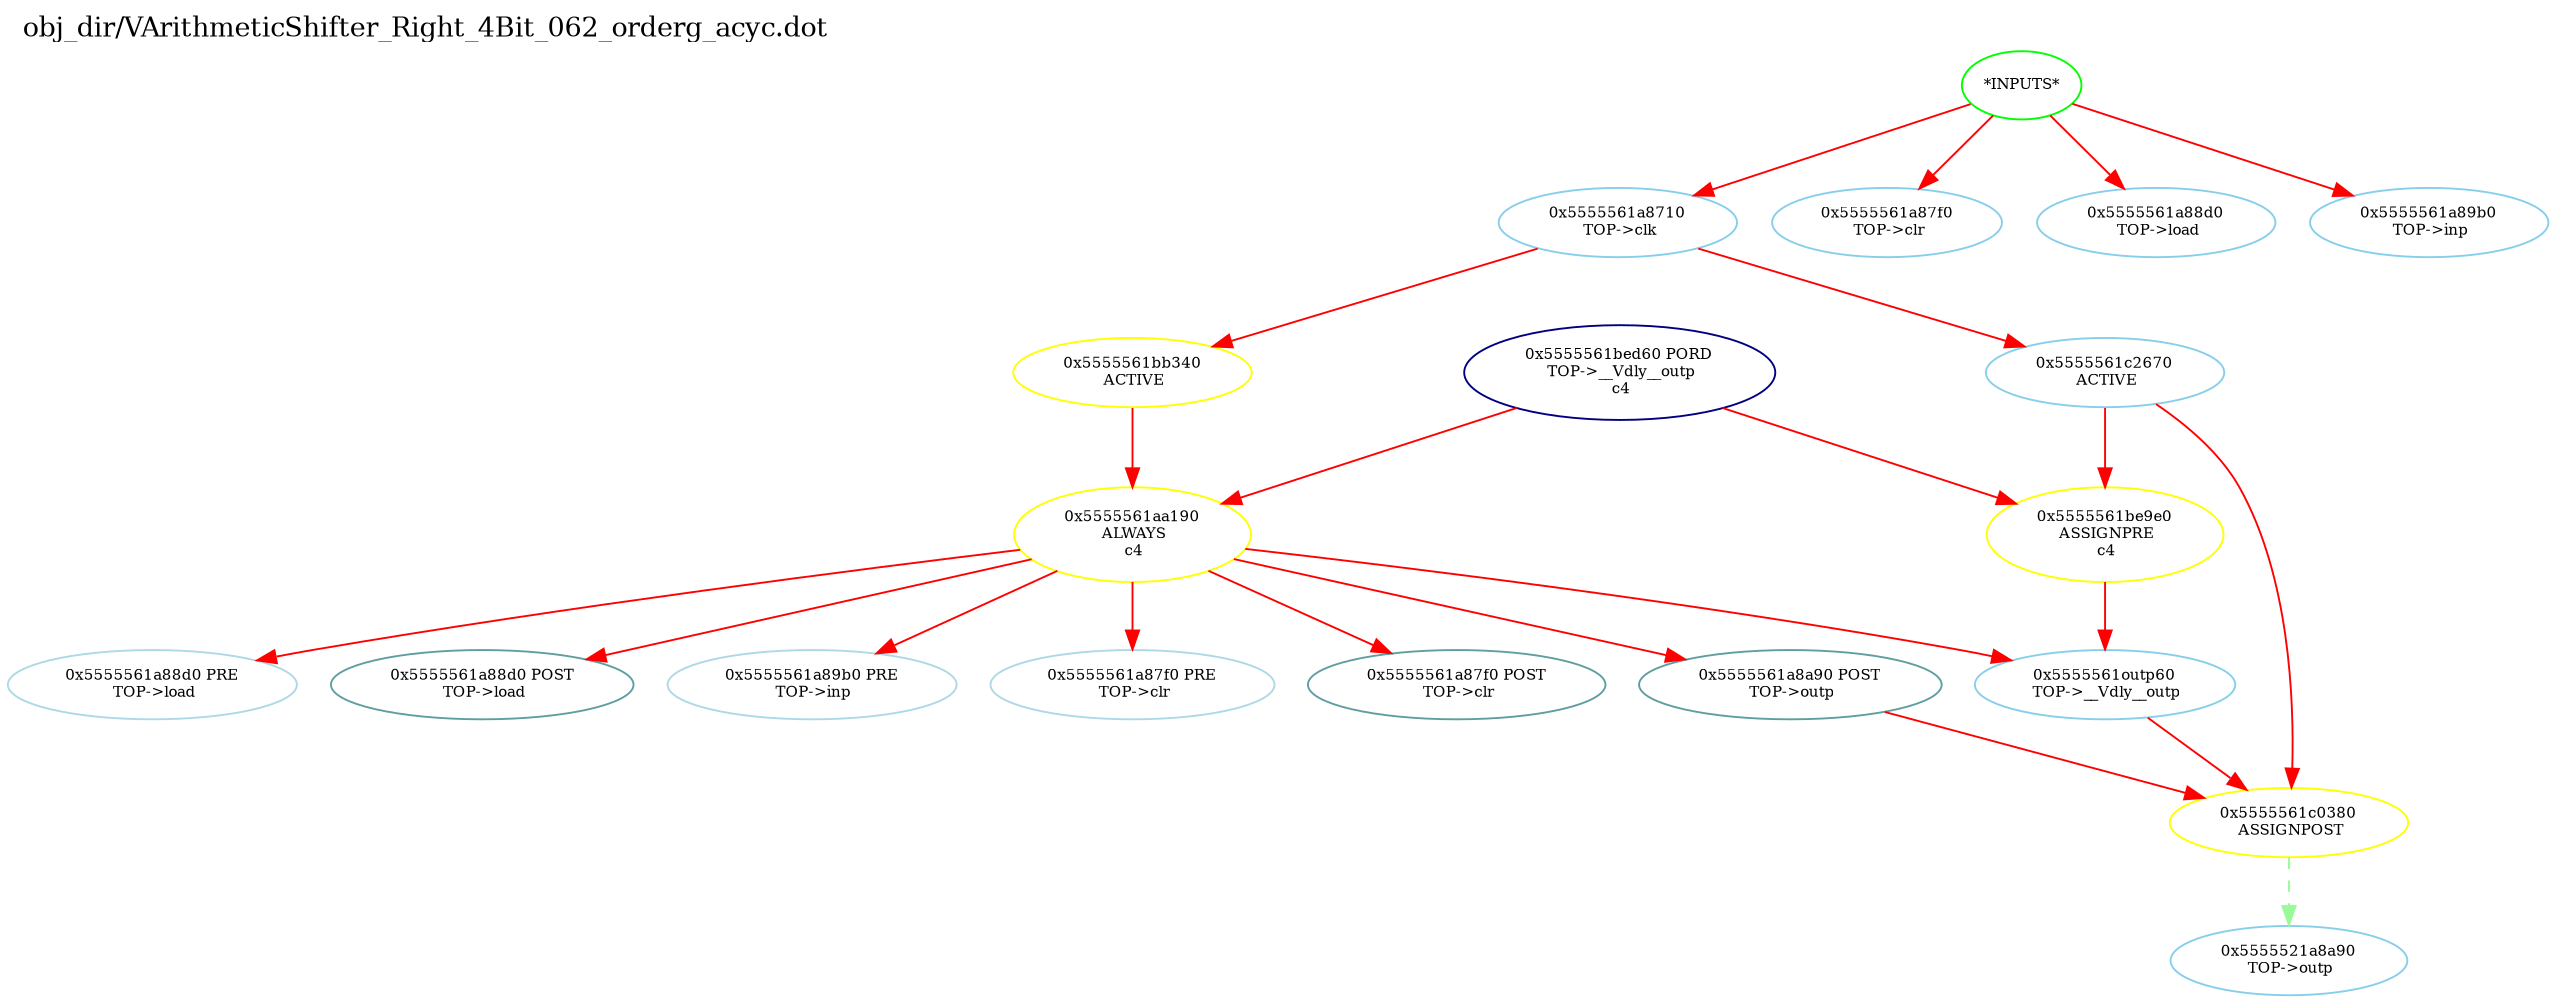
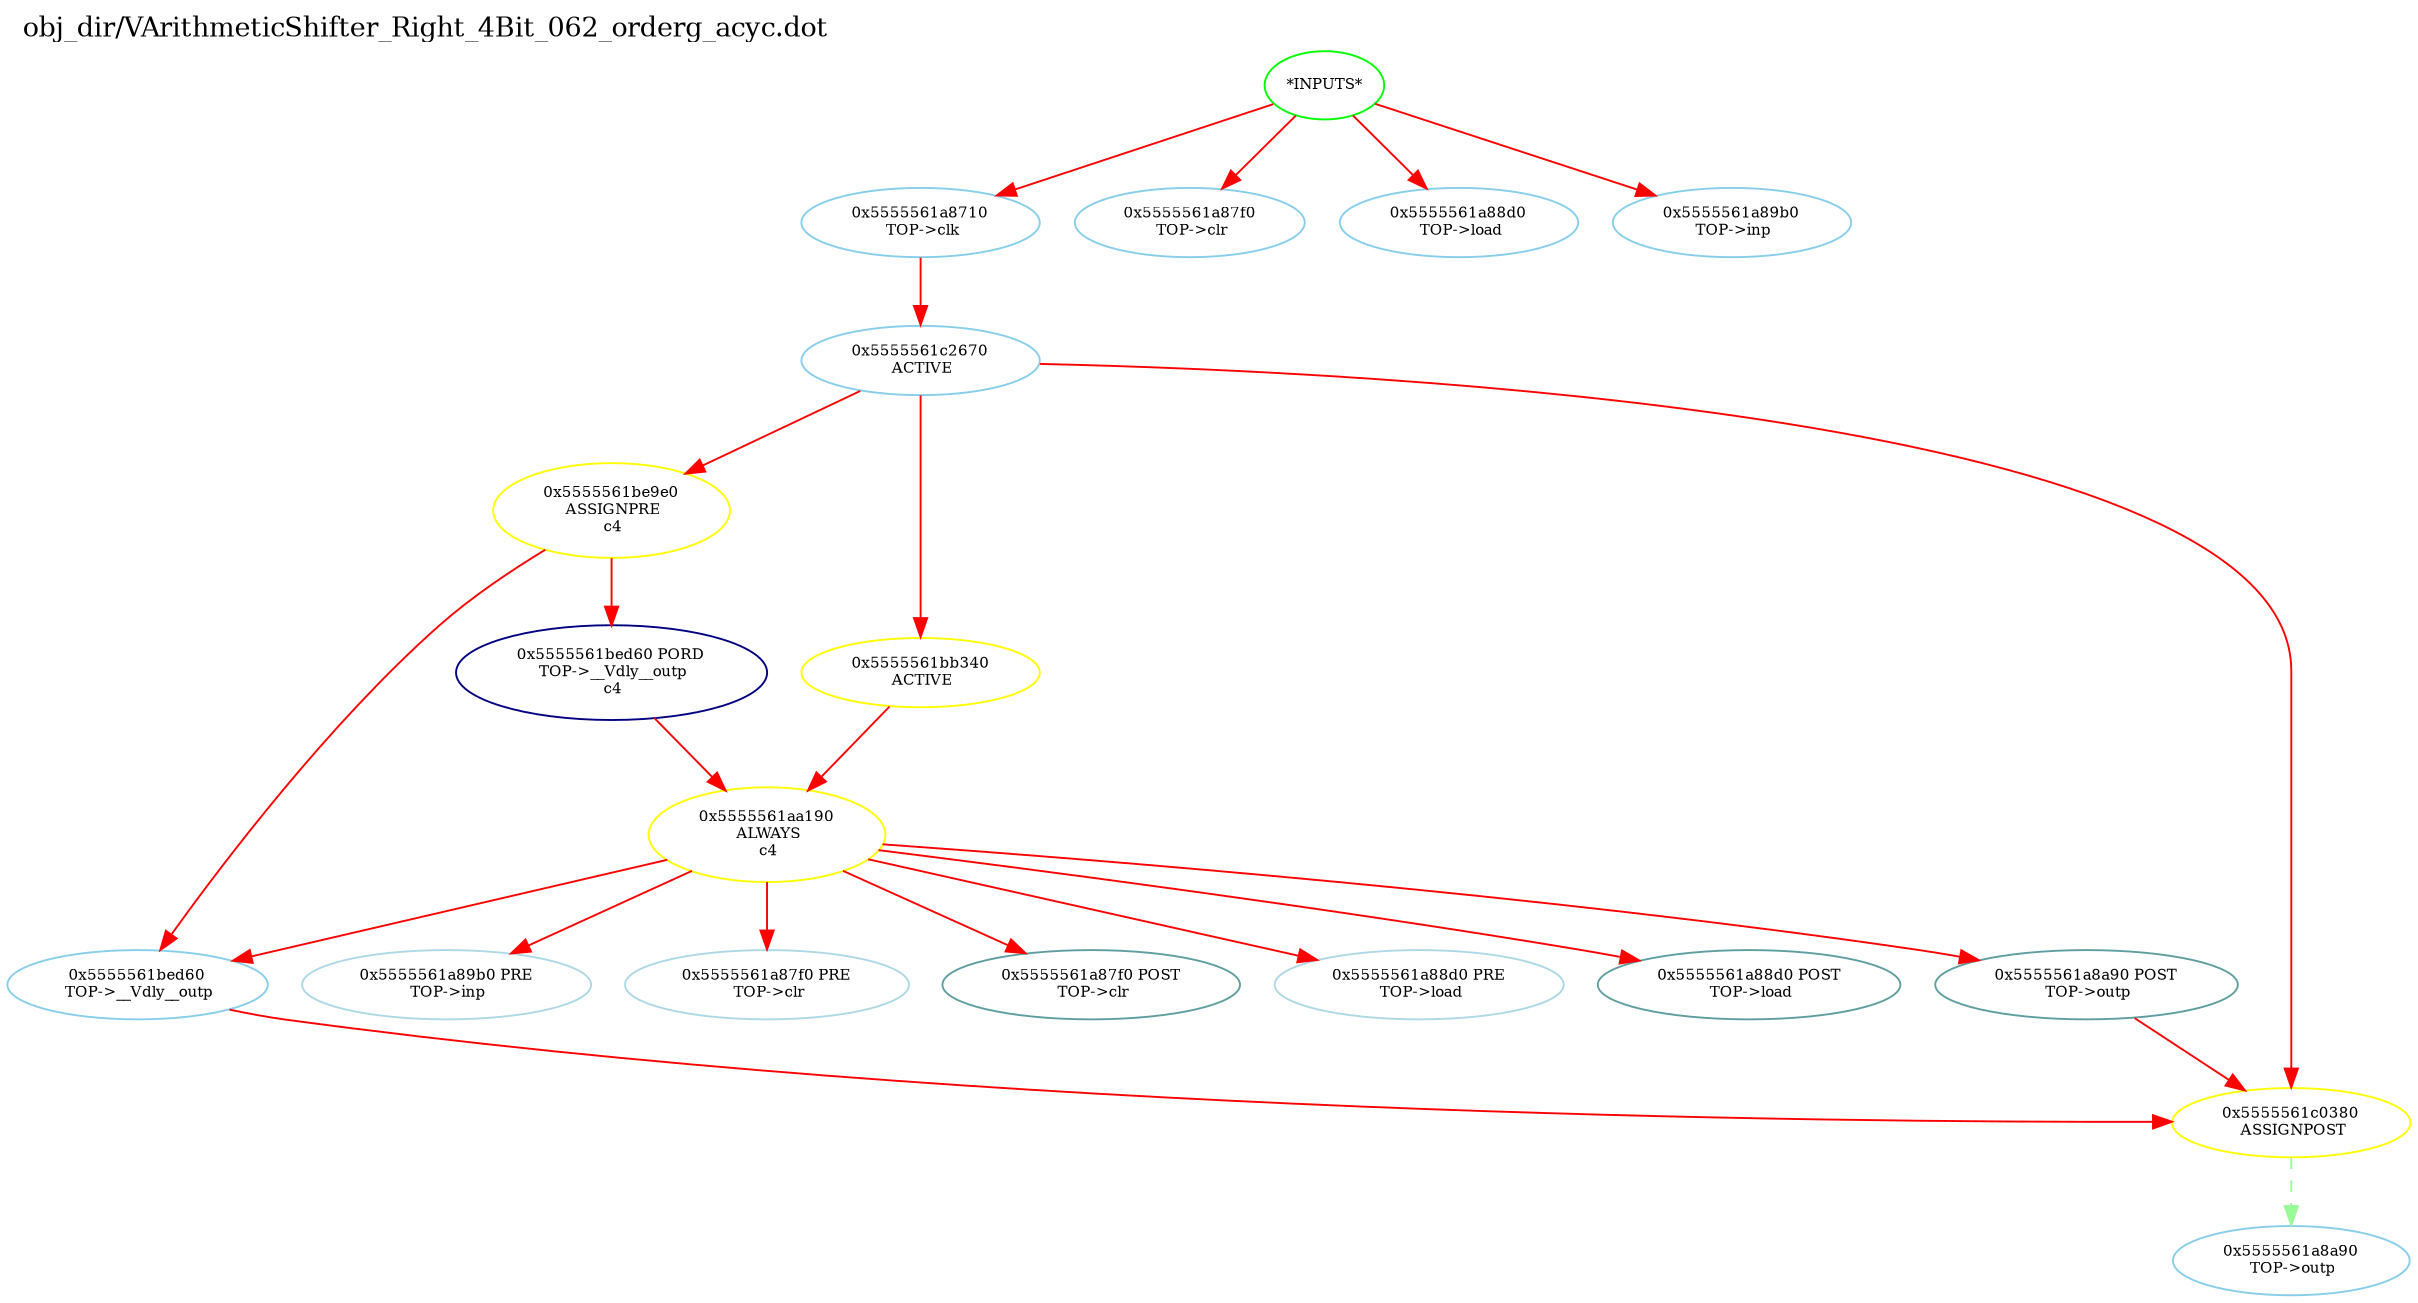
  digraph {
    label="obj_dir/VArithmeticShifter_Right_4Bit_062_orderg_acyc.dot"
    labeljust=l
    labelloc=t
    rankdir=TB
    node [color=skyblue fontsize=8]
    edge [color=red fontsize=8 weight=32]
    n1 [color=green label="*INPUTS*"]
    n2 [label="0x5555561a8710\n TOP->clk"]
    n3 [label="0x5555561a87f0\n TOP->clr"]
    n4 [label="0x5555561a88d0\n TOP->load"]
    n5 [label="0x5555561a89b0\n TOP->inp"]
    n6 [color=yellow label="0x5555561bb340\n ACTIVE"]
    n7 [label="0x5555561c2670\n ACTIVE"]
    n8 [color=yellow label="0x5555561aa190\n ALWAYS\n c4"]
    n9 [color=yellow label="0x5555561c0380\n ASSIGNPOST"]
    n10 [color=yellow label="0x5555561be9e0\n ASSIGNPRE\n c4"]
    n11 [color=lightblue label="0x5555561a88d0 PRE\n TOP->load"]
    n12 [color=CadetBlue label="0x5555561a88d0 POST\n TOP->load"]
    n13 [color=lightblue label="0x5555561a89b0 PRE\n TOP->inp"]
    n14 [color=lightblue label="0x5555561a87f0 PRE\n TOP->clr"]
    n15 [color=CadetBlue label="0x5555561a87f0 POST\n TOP->clr"]
    n16 [color=CadetBlue label="0x5555561a8a90 POST\n TOP->outp"]
-   n17 [label="0x5555561outp60\n TOP->__Vdly__outp"]
-   n18 [label="0x5555521a8a90\n TOP->outp"]
+   n17 [label="0x5555561bed60\n TOP->__Vdly__outp"]
+   n18 [label="0x5555561a8a90\n TOP->outp"]
    n19 [color=NavyBlue label="0x5555561bed60 PORD\n TOP->__Vdly__outp\n c4"]
    n1 -> n2 [weight=1]
    n1 -> n3 [weight=1]
    n1 -> n4 [weight=1]
    n1 -> n5 [weight=1]
-   n2 -> n6 [weight=8]
+   n7 -> n6 [weight=8]
    n2 -> n7 [weight=8]
    n6 -> n8
    n7 -> n9
    n7 -> n10
    n8 -> n11
    n8 -> n12 [weight=2]
    n8 -> n13
    n8 -> n14
    n8 -> n15 [weight=2]
    n8 -> n16 [weight=2]
    n8 -> n17
    n9 -> n18 [color=PaleGreen style=dashed weight=1]
    n10 -> n17
-   n19 -> n10
+   n10 -> n19
    n16 -> n9 [weight=2]
    n17 -> n9 [weight=8]
    n19 -> n8
  }
